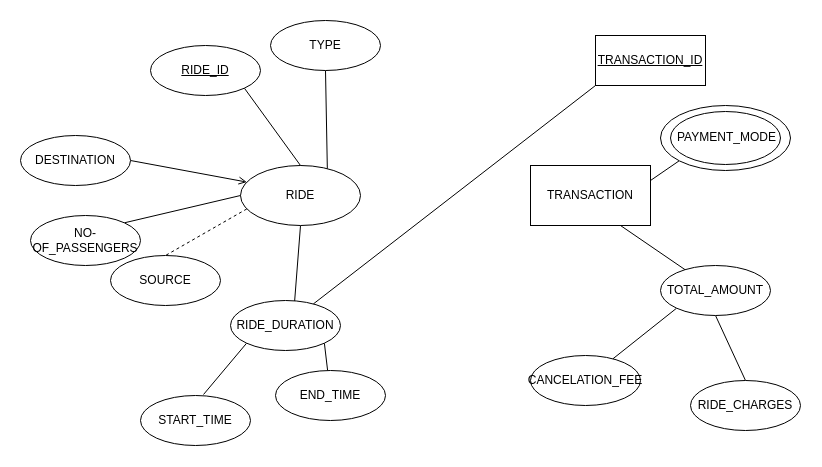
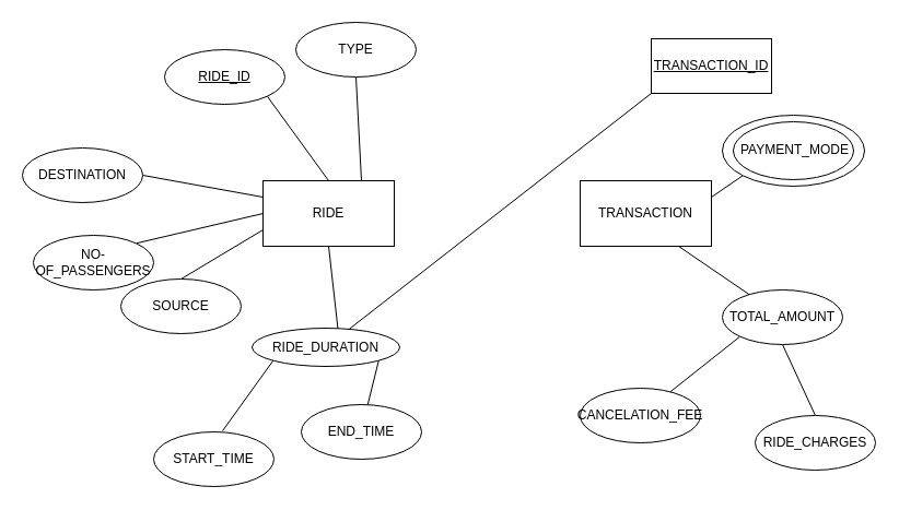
  <mxCell id="0" />
  <mxCell id="1" parent="0" />
- <mxCell id="2" style="edgeStyle=none;rounded=0;orthogonalLoop=1;jettySize=auto;html=1;exitX=0;exitY=0.75;exitDx=0;exitDy=0;entryX=0.5;entryY=0;entryDx=0;entryDy=0;endArrow=none;endFill=0;dashed=1;" parent="1" source="4" target="18" edge="1"><mxGeometry relative="1" as="geometry" /></mxCell>
+ <mxCell id="2" style="edgeStyle=none;rounded=0;orthogonalLoop=1;jettySize=auto;html=1;exitX=0;exitY=0.75;exitDx=0;exitDy=0;entryX=0.5;entryY=0;entryDx=0;entryDy=0;endArrow=none;endFill=0;" parent="1" source="4" target="18" edge="1"><mxGeometry relative="1" as="geometry" /></mxCell>
  <mxCell id="3" style="edgeStyle=none;rounded=0;orthogonalLoop=1;jettySize=auto;html=1;exitX=0.5;exitY=1;exitDx=0;exitDy=0;entryX=0.582;entryY=0.04;entryDx=0;entryDy=0;entryPerimeter=0;endArrow=none;endFill=0;" parent="1" source="4" target="21" edge="1"><mxGeometry relative="1" as="geometry" /></mxCell>
- <mxCell id="4" value="RIDE" style="ellipse;whiteSpace=wrap;html=1;" parent="1" vertex="1"><mxGeometry x="240" y="165" width="120" height="60" as="geometry" /></mxCell>
+ <mxCell id="4" value="RIDE" style="rounded=0;whiteSpace=wrap;html=1;" parent="1" vertex="1"><mxGeometry x="240" y="165" width="120" height="60" as="geometry" /></mxCell>
  <mxCell id="5" style="edgeStyle=none;rounded=0;orthogonalLoop=1;jettySize=auto;html=1;exitX=1;exitY=1;exitDx=0;exitDy=0;entryX=0.5;entryY=0;entryDx=0;entryDy=0;endArrow=none;endFill=0;" parent="1" source="6" target="4" edge="1"><mxGeometry relative="1" as="geometry" /></mxCell>
  <mxCell id="6" value="&lt;u&gt;RIDE_ID&lt;/u&gt;" style="ellipse;whiteSpace=wrap;html=1;" parent="1" vertex="1"><mxGeometry x="150" y="45" width="110" height="50" as="geometry" /></mxCell>
  <mxCell id="7" style="edgeStyle=none;rounded=0;orthogonalLoop=1;jettySize=auto;html=1;exitX=0;exitY=1;exitDx=0;exitDy=0;endArrow=none;endFill=0;" parent="1" source="8" target="21" edge="1"><mxGeometry relative="1" as="geometry" /></mxCell>
  <mxCell id="8" value="&lt;u&gt;TRANSACTION_ID&lt;/u&gt;" style="whiteSpace=wrap;html=1;rounded=0;" parent="1" vertex="1"><mxGeometry x="595" y="35" width="110" height="50" as="geometry" /></mxCell>
  <mxCell id="9" style="edgeStyle=none;rounded=0;orthogonalLoop=1;jettySize=auto;html=1;exitX=0.75;exitY=1;exitDx=0;exitDy=0;endArrow=none;endFill=0;" parent="1" source="11" target="14" edge="1"><mxGeometry relative="1" as="geometry" /></mxCell>
  <mxCell id="10" style="edgeStyle=none;rounded=0;orthogonalLoop=1;jettySize=auto;html=1;exitX=1;exitY=0.25;exitDx=0;exitDy=0;entryX=0;entryY=1;entryDx=0;entryDy=0;endArrow=none;endFill=0;" parent="1" source="11" target="15" edge="1"><mxGeometry relative="1" as="geometry" /></mxCell>
  <mxCell id="11" value="TRANSACTION" style="rounded=0;whiteSpace=wrap;html=1;" parent="1" vertex="1"><mxGeometry x="530" y="165" width="120" height="60" as="geometry" /></mxCell>
  <mxCell id="12" style="edgeStyle=none;rounded=0;orthogonalLoop=1;jettySize=auto;html=1;exitX=0;exitY=1;exitDx=0;exitDy=0;endArrow=none;endFill=0;" parent="1" source="14" target="29" edge="1"><mxGeometry relative="1" as="geometry" /></mxCell>
  <mxCell id="13" style="edgeStyle=none;rounded=0;orthogonalLoop=1;jettySize=auto;html=1;exitX=0.5;exitY=1;exitDx=0;exitDy=0;entryX=0.5;entryY=0;entryDx=0;entryDy=0;endArrow=none;endFill=0;" parent="1" source="14" target="28" edge="1"><mxGeometry relative="1" as="geometry" /></mxCell>
  <mxCell id="14" value="TOTAL_AMOUNT" style="ellipse;whiteSpace=wrap;html=1;" parent="1" vertex="1"><mxGeometry x="660" y="265" width="110" height="50" as="geometry" /></mxCell>
  <mxCell id="15" value="" style="ellipse;whiteSpace=wrap;html=1;" parent="1" vertex="1"><mxGeometry x="660" y="105" width="130" height="65" as="geometry" /></mxCell>
- <mxCell id="16" style="edgeStyle=none;rounded=0;orthogonalLoop=1;jettySize=auto;html=1;exitX=1;exitY=0.5;exitDx=0;exitDy=0;entryX=0;entryY=0.25;entryDx=0;entryDy=0;endArrow=open;endFill=0;" parent="1" source="17" target="4" edge="1"><mxGeometry relative="1" as="geometry" /></mxCell>
+ <mxCell id="16" style="edgeStyle=none;rounded=0;orthogonalLoop=1;jettySize=auto;html=1;exitX=1;exitY=0.5;exitDx=0;exitDy=0;entryX=0;entryY=0.25;entryDx=0;entryDy=0;endArrow=none;endFill=0;" parent="1" source="17" target="4" edge="1"><mxGeometry relative="1" as="geometry" /></mxCell>
  <mxCell id="17" value="DESTINATION" style="ellipse;whiteSpace=wrap;html=1;" parent="1" vertex="1"><mxGeometry x="20" y="135" width="110" height="50" as="geometry" /></mxCell>
  <mxCell id="18" value="SOURCE" style="ellipse;whiteSpace=wrap;html=1;" parent="1" vertex="1"><mxGeometry x="110" y="255" width="110" height="50" as="geometry" /></mxCell>
  <mxCell id="19" style="rounded=0;orthogonalLoop=1;jettySize=auto;html=1;exitX=0;exitY=1;exitDx=0;exitDy=0;entryX=0.573;entryY=-0.02;entryDx=0;entryDy=0;entryPerimeter=0;endArrow=none;endFill=0;" parent="1" source="21" target="22" edge="1"><mxGeometry relative="1" as="geometry" /></mxCell>
  <mxCell id="20" style="edgeStyle=none;rounded=0;orthogonalLoop=1;jettySize=auto;html=1;exitX=1;exitY=1;exitDx=0;exitDy=0;endArrow=none;endFill=0;" parent="1" source="21" target="23" edge="1"><mxGeometry relative="1" as="geometry" /></mxCell>
- <mxCell id="21" value="RIDE_DURATION" style="ellipse;whiteSpace=wrap;html=1;" parent="1" vertex="1"><mxGeometry x="230" y="300" width="110" height="50" as="geometry" /></mxCell>
+ <mxCell id="21" value="RIDE_DURATION" style="ellipse;whiteSpace=wrap;html=1;" parent="1" vertex="1"><mxGeometry x="230" y="300" width="135" height="35" as="geometry" /></mxCell>
  <mxCell id="22" value="START_TIME" style="ellipse;whiteSpace=wrap;html=1;" parent="1" vertex="1"><mxGeometry x="140" y="395" width="110" height="50" as="geometry" /></mxCell>
  <mxCell id="23" value="END_TIME" style="ellipse;whiteSpace=wrap;html=1;" parent="1" vertex="1"><mxGeometry x="275" y="370" width="110" height="50" as="geometry" /></mxCell>
  <mxCell id="24" style="edgeStyle=none;rounded=0;orthogonalLoop=1;jettySize=auto;html=1;exitX=0.5;exitY=1;exitDx=0;exitDy=0;entryX=0.75;entryY=0;entryDx=0;entryDy=0;endArrow=none;endFill=0;" parent="1" source="25" target="4" edge="1"><mxGeometry relative="1" as="geometry" /></mxCell>
  <mxCell id="25" value="TYPE" style="ellipse;whiteSpace=wrap;html=1;" parent="1" vertex="1"><mxGeometry x="270" y="20" width="110" height="50" as="geometry" /></mxCell>
  <mxCell id="26" style="edgeStyle=none;rounded=0;orthogonalLoop=1;jettySize=auto;html=1;exitX=1;exitY=0;exitDx=0;exitDy=0;entryX=0;entryY=0.5;entryDx=0;entryDy=0;endArrow=none;endFill=0;" parent="1" source="27" target="4" edge="1"><mxGeometry relative="1" as="geometry" /></mxCell>
  <mxCell id="27" value="NO-OF_PASSENGERS" style="ellipse;whiteSpace=wrap;html=1;" parent="1" vertex="1"><mxGeometry x="30" y="215" width="110" height="50" as="geometry" /></mxCell>
  <mxCell id="28" value="RIDE_CHARGES" style="ellipse;whiteSpace=wrap;html=1;" parent="1" vertex="1"><mxGeometry x="690" y="380" width="110" height="50" as="geometry" /></mxCell>
  <mxCell id="29" value="CANCELATION_FEE" style="ellipse;whiteSpace=wrap;html=1;" parent="1" vertex="1"><mxGeometry x="530" y="355" width="110" height="50" as="geometry" /></mxCell>
  <mxCell id="30" value="" style="ellipse;whiteSpace=wrap;html=1;" vertex="1" parent="1"><mxGeometry x="670" y="111" width="110" height="53" as="geometry" /></mxCell>
  <mxCell id="31" value="PAYMENT_MODE" style="text;html=1;" vertex="1" parent="1"><mxGeometry x="675" y="122.5" width="100" height="30" as="geometry" /></mxCell>
